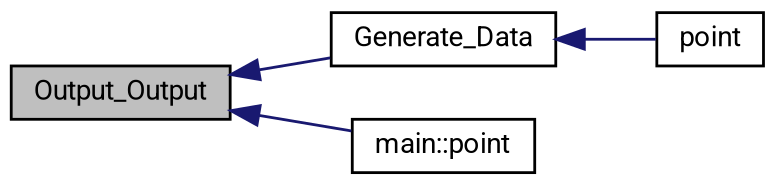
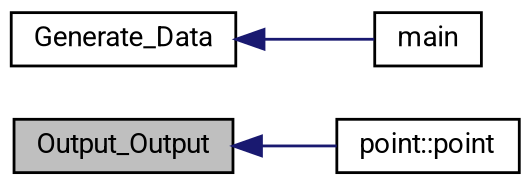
  digraph {
    fontname=Roboto
    rankdir=LR
    node [color=black fillcolor=white fontname=Roboto fontsize=10 shape=record style=filled]
    edge [color=midnightblue dir=back fontname=Roboto fontsize=10 labelfontname=Helvetica labelfontsize=10 style=solid]
    n1 [fillcolor=grey75 fontcolor=black height=0.2 label=Output_Output width=0.4]
    n2 [height=0.2 label=Generate_Data width=0.4]
-   n3 [height=0.2 label="main::point" width=0.4]
-   n4 [height=0.2 label=point width=0.4]
-   n1 -> n2
+   n3 [height=0.2 label="point::point" width=0.4]
+   n4 [height=0.2 label=main width=0.4]
    n1 -> n3
    n2 -> n4
  }
